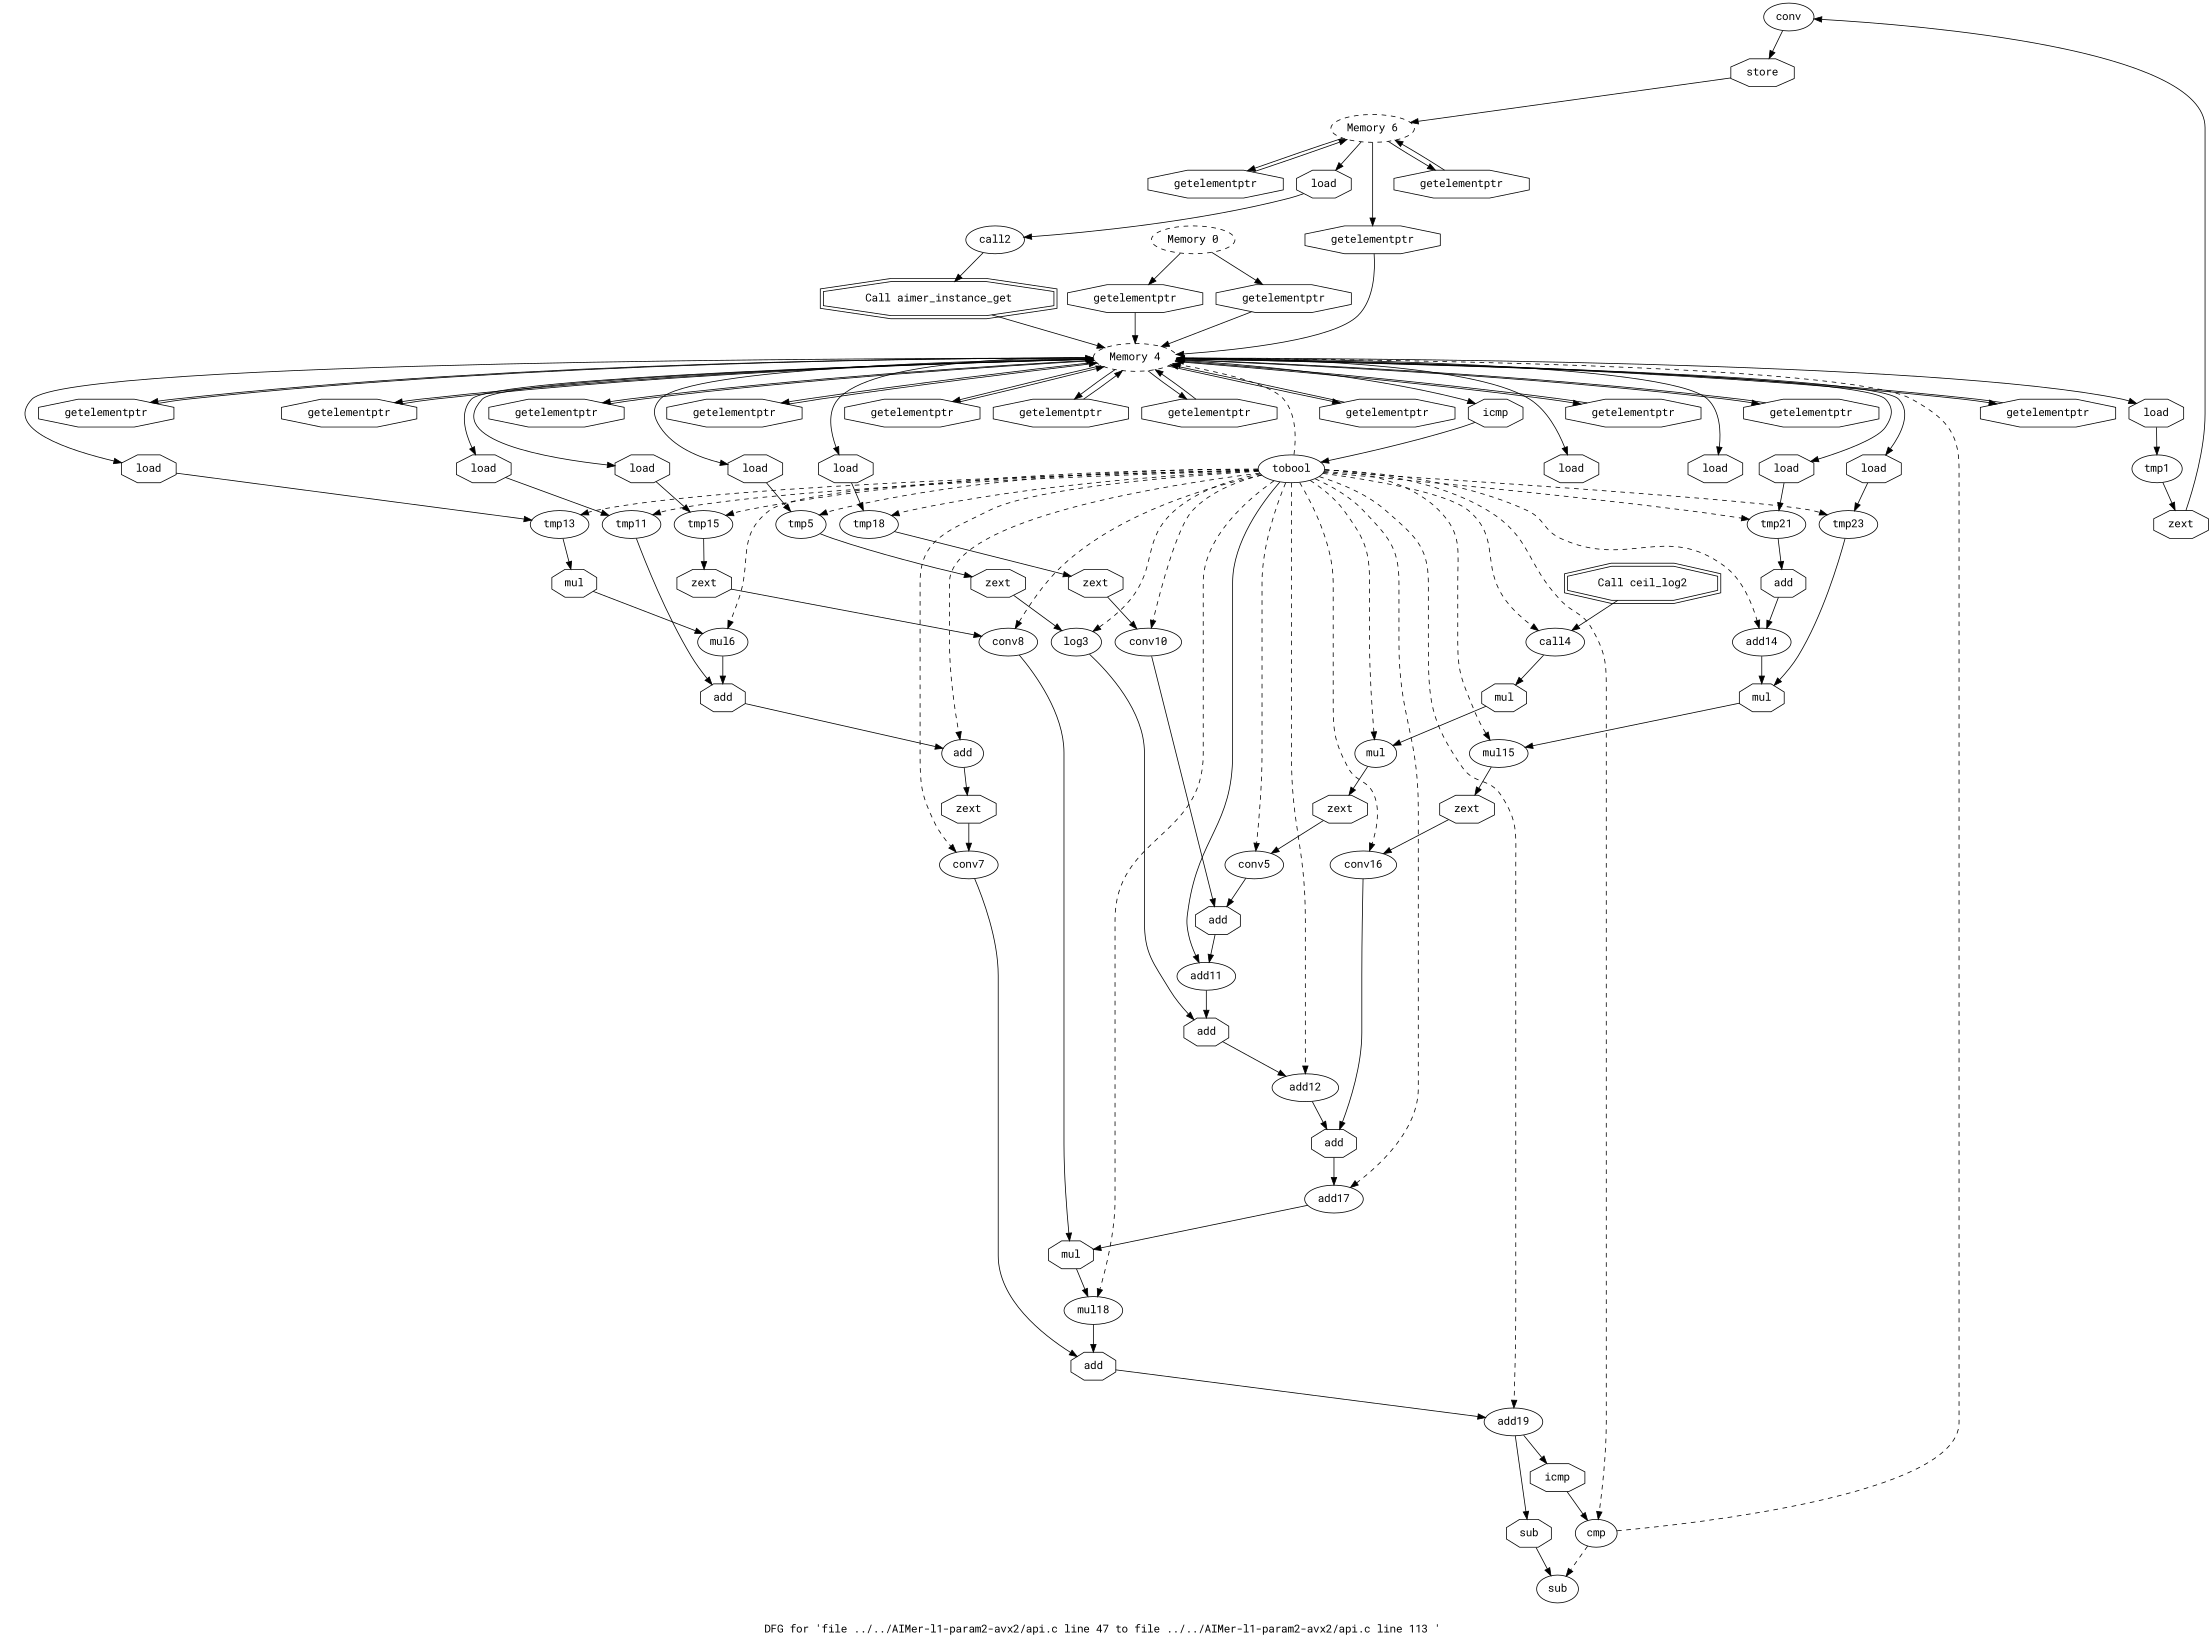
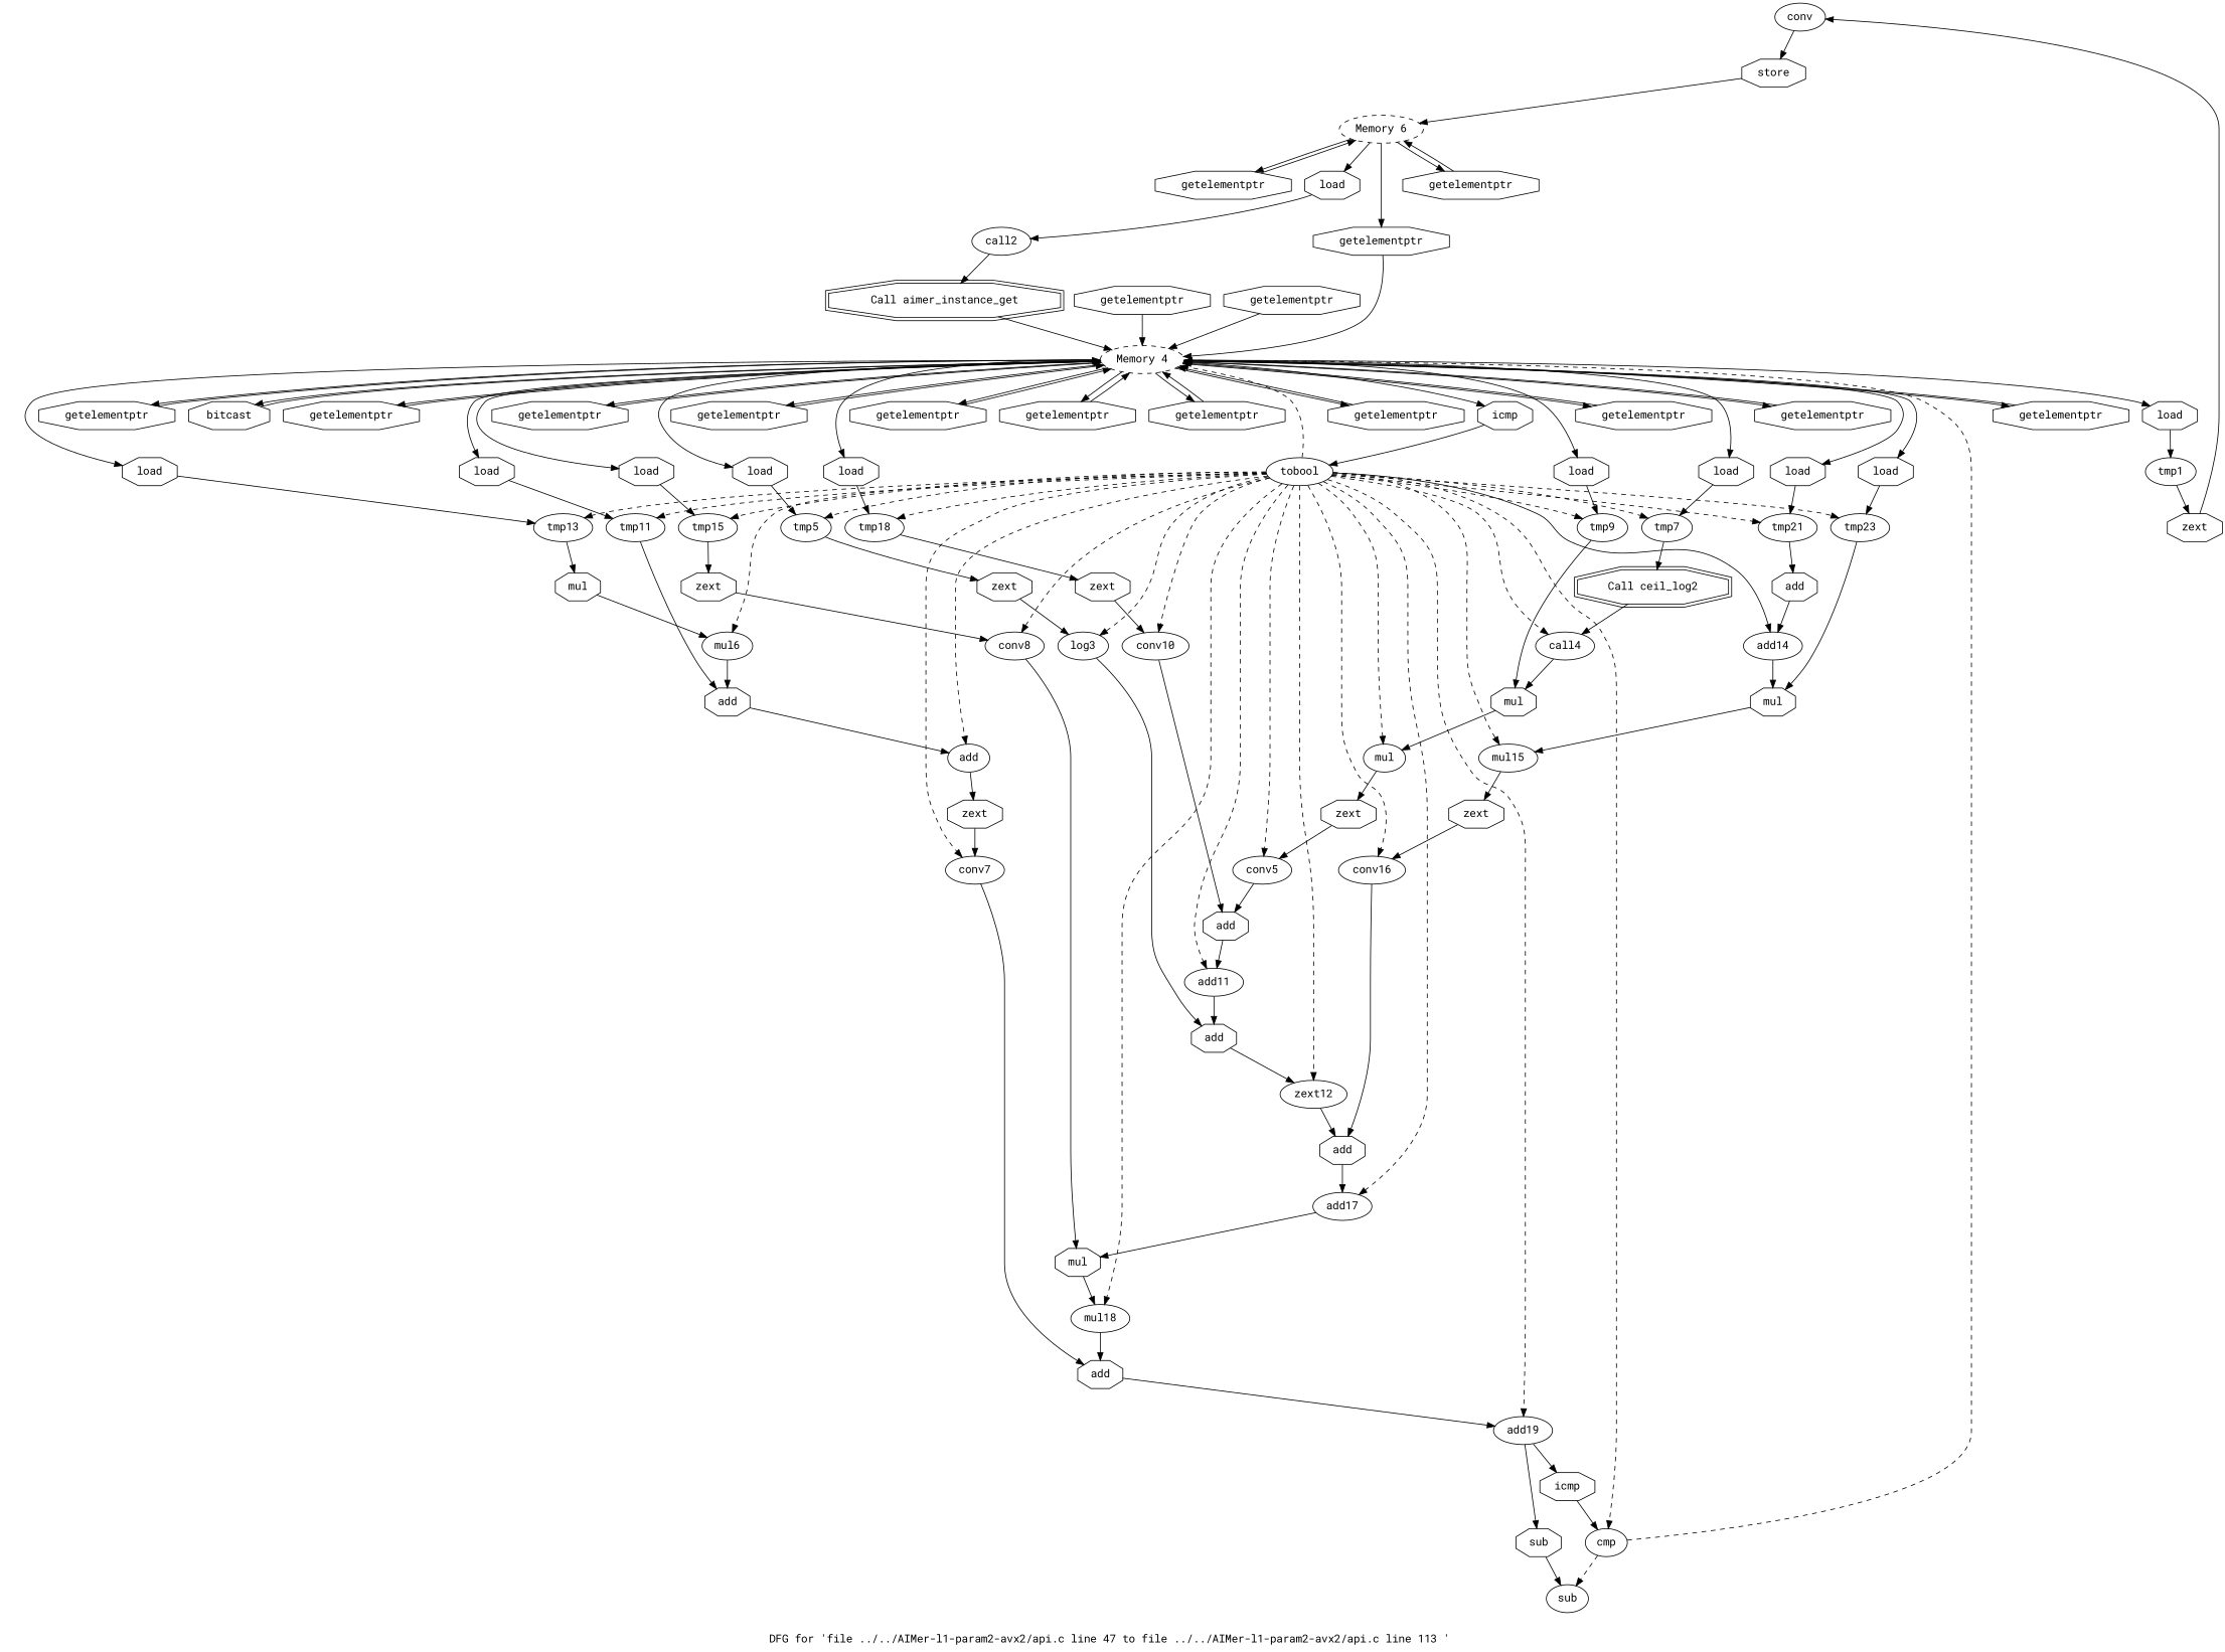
  digraph {
    fontname="Roboto Mono"
    label="DFG for 'file ../../AIMer-l1-param2-avx2/api.c line 47 to file ../../AIMer-l1-param2-avx2/api.c line 113 ' "
    node [fontname="Roboto Mono" shape=octagon style=solid]
    edge [fontname="Roboto Mono"]
    n1 [label=conv shape=ellipse]
    n2 [label=store]
    n3 [label="Memory 6" shape=ellipse style=dashed]
    n4 [label=getelementptr]
    n5 [label=getelementptr]
    n6 [label=getelementptr]
    n7 [label=load]
    n8 [label=load]
    n9 [label=tmp1 shape=ellipse]
    n10 [label=zext]
    n11 [label=getelementptr]
    n12 [label="Memory 4" shape=ellipse style=dashed]
    n13 [label=getelementptr]
    n14 [label=load]
    n15 [label=getelementptr]
+   n16 [label=bitcast]
    n17 [label=getelementptr]
    n18 [label=load]
    n19 [label=load]
    n20 [label=getelementptr]
    n21 [label=load]
    n22 [label=getelementptr]
    n23 [label=load]
    n24 [label=getelementptr]
    n25 [label=getelementptr]
    n26 [label=getelementptr]
    n27 [label=load]
    n28 [label=getelementptr]
    n29 [label=load]
    n30 [label=icmp]
    n31 [label=getelementptr]
    n32 [label=load]
    n33 [label=getelementptr]
    n34 [label=load]
    n35 [label=tmp11 shape=ellipse]
    n36 [label=tmp18 shape=ellipse]
    n37 [label=tmp13 shape=ellipse]
    n38 [label=tmp15 shape=ellipse]
    n39 [label=tmp5 shape=ellipse]
    n40 [label=tmp21 shape=ellipse]
    n41 [label=tmp23 shape=ellipse]
    n42 [label=tobool shape=ellipse]
+   n43 [label=tmp7 shape=ellipse]
+   n44 [label=tmp9 shape=ellipse]
    n45 [label=add]
    n46 [label=zext]
    n47 [label=mul]
    n48 [label=zext]
    n49 [label=zext]
    n50 [label=add]
    n51 [label=mul]
    n52 [label=mul shape=ellipse]
    n53 [label=conv5 shape=ellipse]
    n54 [label=add11 shape=ellipse]
    n55 [label=add shape=ellipse]
    n56 [label=mul6 shape=ellipse]
    n57 [label=conv8 shape=ellipse]
    n58 [label=mul18 shape=ellipse]
    n59 [label=conv10 shape=ellipse]
-   n60 [label=add12 shape=ellipse]
+   n60 [label=zext12 shape=ellipse]
    n61 [label=add17 shape=ellipse]
    n62 [label=conv7 shape=ellipse]
    n63 [label=add19 shape=ellipse]
    n64 [label=log3 shape=ellipse]
    n65 [label=call4 shape=ellipse]
    n66 [label=add14 shape=ellipse]
    n67 [label=mul15 shape=ellipse]
    n68 [label=conv16 shape=ellipse]
    n69 [label=cmp shape=ellipse]
    n70 [label="Call ceil_log2" shape=doubleoctagon]
    n71 [label=mul]
    n72 [label=call2 shape=ellipse]
    n73 [label="Call aimer_instance_get" shape=doubleoctagon]
-   n74 [label="Memory 0" shape=ellipse style=dashed]
    n75 [label=getelementptr]
    n76 [label=zext]
    n77 [label=add]
    n78 [label=add]
    n79 [label=zext]
    n80 [label=sub shape=ellipse]
    n81 [label=sub]
    n82 [label=mul]
    n83 [label=add]
    n84 [label=add]
    n85 [label=icmp]
    n86 [label=zext]
    n1 -> n2
    n2 -> n3
    n3 -> n4
    n3 -> n5
    n3 -> n6
    n3 -> n7
    n4 -> n12
    n5 -> n3
    n6 -> n3
    n7 -> n72
    n8 -> n9
    n9 -> n10
    n10 -> n1
    n11 -> n12
    n12 -> n8
    n12 -> n13
    n12 -> n14
    n12 -> n15
+   n12 -> n16
    n12 -> n17
    n12 -> n18
    n12 -> n19
    n12 -> n20
    n12 -> n21
    n12 -> n22
    n12 -> n23
    n12 -> n24
    n12 -> n25
    n12 -> n26
    n12 -> n27
    n12 -> n28
    n12 -> n29
    n12 -> n30
    n12 -> n31
    n12 -> n32
    n12 -> n33
    n12 -> n34
    n13 -> n12
    n14 -> n35
    n15 -> n12
+   n16 -> n12
    n17 -> n12
    n18 -> n36
    n19 -> n37
    n20 -> n12
    n21 -> n38
    n22 -> n12
    n23 -> n39
    n24 -> n12
    n25 -> n12
    n26 -> n12
    n27 -> n40
    n28 -> n12
    n29 -> n41
    n30 -> n42
    n31 -> n12
+   n32 -> n43
    n33 -> n12
+   n34 -> n44
    n35 -> n45
    n36 -> n46
    n37 -> n47
    n38 -> n48
    n39 -> n49
    n40 -> n50
    n41 -> n51
    n42 -> n12 [style=dashed]
    n42 -> n35 [style=dashed]
    n42 -> n36 [style=dashed]
    n42 -> n37 [style=dashed]
    n42 -> n38 [style=dashed]
    n42 -> n39 [style=dashed]
    n42 -> n40 [style=dashed]
    n42 -> n41 [style=dashed]
+   n42 -> n43 [style=dashed]
+   n42 -> n44 [style=dashed]
    n42 -> n52 [style=dashed]
    n42 -> n53 [style=dashed]
-   n42 -> n54 [style=solid]
+   n42 -> n54 [style=dashed]
    n42 -> n55 [style=dashed]
    n42 -> n56 [style=dashed]
    n42 -> n57 [style=dashed]
    n42 -> n58 [style=dashed]
    n42 -> n59 [style=dashed]
    n42 -> n60 [style=dashed]
    n42 -> n61 [style=dashed]
    n42 -> n62 [style=dashed]
    n42 -> n63 [style=dashed]
    n42 -> n64 [style=dashed]
    n42 -> n65 [style=dashed]
-   n42 -> n66 [style=dashed]
+   n42 -> n66 [style=solid]
    n42 -> n67 [style=dashed]
    n42 -> n68 [style=dashed]
    n42 -> n69 [style=dashed]
+   n43 -> n70
+   n44 -> n71
    n45 -> n55
    n46 -> n59
    n47 -> n56
    n48 -> n57
    n49 -> n64
    n50 -> n66
    n51 -> n67
    n52 -> n76
    n53 -> n77
    n54 -> n78
    n55 -> n79
    n56 -> n45
    n57 -> n82
    n58 -> n83
    n59 -> n77
    n60 -> n84
    n61 -> n82
    n62 -> n83
    n63 -> n81
    n63 -> n85
    n64 -> n78
    n65 -> n71
    n66 -> n51
    n67 -> n86
    n68 -> n84
    n69 -> n12 [style=dashed]
    n69 -> n80 [style=dashed]
    n70 -> n65
    n71 -> n52
    n72 -> n73
    n73 -> n12
-   n74 -> n11
-   n74 -> n75
    n75 -> n12
    n76 -> n53
    n77 -> n54
    n78 -> n60
    n79 -> n62
    n81 -> n80
    n82 -> n58
    n83 -> n63
    n84 -> n61
    n85 -> n69
    n86 -> n68
  }
